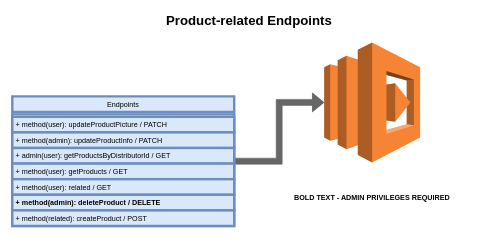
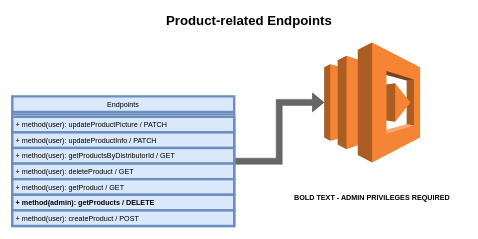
  <mxCell id="0" />
  <mxCell id="1" parent="0" />
  <mxCell id="2" style="edgeStyle=orthogonalEdgeStyle;rounded=0;orthogonalLoop=1;jettySize=auto;html=1;entryX=0;entryY=0.5;entryDx=0;entryDy=0;entryPerimeter=0;shape=flexArrow;strokeColor=#666666;fillColor=#666666;fontStyle=0" edge="1" parent="1" source="4" target="14"><mxGeometry relative="1" as="geometry"><mxPoint x="560" y="195" as="targetPoint" /></mxGeometry></mxCell>
  <mxCell id="3" value="BOLD TEXT - ADMIN PRIVILEGES REQUIRED" style="text;html=1;strokeColor=none;fillColor=none;align=center;verticalAlign=middle;whiteSpace=wrap;rounded=0;shadow=0;labelBackgroundColor=none;fontStyle=1" vertex="1" parent="1"><mxGeometry x="465" y="320" width="310" height="20" as="geometry" /></mxCell>
  <mxCell id="4" value="Endpoints" style="swimlane;fontStyle=0;align=center;verticalAlign=top;childLayout=stackLayout;horizontal=1;startSize=26;horizontalStack=0;resizeParent=1;resizeParentMax=0;resizeLast=0;collapsible=1;marginBottom=0;shadow=0;fillColor=#dae8fc;strokeColor=#6c8ebf;strokeWidth=4;labelBackgroundColor=none;" vertex="1" parent="1"><mxGeometry x="20" y="160" width="370" height="216" as="geometry"><mxRectangle x="20" y="220" width="100" height="26" as="alternateBounds" /></mxGeometry></mxCell>
  <mxCell id="5" value="" style="line;strokeWidth=4;align=left;verticalAlign=middle;spacingTop=-1;spacingLeft=3;spacingRight=3;rotatable=0;labelPosition=right;points=[];portConstraint=eastwest;fillColor=#dae8fc;strokeColor=#6c8ebf;fontStyle=0;labelBackgroundColor=#ffffff;" vertex="1" parent="4"><mxGeometry y="26" width="370" height="8" as="geometry" /></mxCell>
  <mxCell id="6" value="+ method(user): updateProductPicture / PATCH" style="text;align=left;verticalAlign=top;spacingLeft=4;spacingRight=4;overflow=hidden;rotatable=0;points=[[0,0.5],[1,0.5]];portConstraint=eastwest;fillColor=#dae8fc;strokeColor=#6c8ebf;strokeWidth=4;fontStyle=0;labelBackgroundColor=none;" vertex="1" parent="4"><mxGeometry y="34" width="370" height="26" as="geometry" /></mxCell>
- <mxCell id="7" value="+ method(admin): updateProductInfo / PATCH" style="text;align=left;verticalAlign=top;spacingLeft=4;spacingRight=4;overflow=hidden;rotatable=0;points=[[0,0.5],[1,0.5]];portConstraint=eastwest;fillColor=#dae8fc;strokeColor=#6c8ebf;strokeWidth=4;fontStyle=0;labelBackgroundColor=none;" vertex="1" parent="4"><mxGeometry y="60" width="370" height="26" as="geometry" /></mxCell>
- <mxCell id="8" value="+ admin(user): getProductsByDistributorId / GET" style="text;align=left;verticalAlign=top;spacingLeft=4;spacingRight=4;overflow=hidden;rotatable=0;points=[[0,0.5],[1,0.5]];portConstraint=eastwest;fillColor=#dae8fc;strokeColor=#6c8ebf;strokeWidth=4;fontStyle=0;labelBackgroundColor=none;" vertex="1" parent="4"><mxGeometry y="86" width="370" height="26" as="geometry" /></mxCell>
- <mxCell id="9" value="+ method(user): getProducts / GET" style="text;align=left;verticalAlign=top;spacingLeft=4;spacingRight=4;overflow=hidden;rotatable=0;points=[[0,0.5],[1,0.5]];portConstraint=eastwest;fillColor=#dae8fc;strokeColor=#6c8ebf;strokeWidth=4;fontStyle=0;labelBackgroundColor=none;" vertex="1" parent="4"><mxGeometry y="112" width="370" height="26" as="geometry" /></mxCell>
- <mxCell id="10" value="+ method(user): related / GET" style="text;align=left;verticalAlign=top;spacingLeft=4;spacingRight=4;overflow=hidden;rotatable=0;points=[[0,0.5],[1,0.5]];portConstraint=eastwest;fillColor=#dae8fc;strokeColor=#6c8ebf;strokeWidth=4;fontStyle=0;labelBackgroundColor=none;" vertex="1" parent="4"><mxGeometry y="138" width="370" height="26" as="geometry" /></mxCell>
- <mxCell id="11" value="+ method(admin): deleteProduct / DELETE" style="text;align=left;verticalAlign=top;spacingLeft=4;spacingRight=4;overflow=hidden;rotatable=0;points=[[0,0.5],[1,0.5]];portConstraint=eastwest;fillColor=#dae8fc;strokeColor=#6c8ebf;strokeWidth=4;fontStyle=1;labelBackgroundColor=none;" vertex="1" parent="4"><mxGeometry y="164" width="370" height="26" as="geometry" /></mxCell>
- <mxCell id="12" value="+ method(related): createProduct / POST" style="text;align=left;verticalAlign=top;spacingLeft=4;spacingRight=4;overflow=hidden;rotatable=0;points=[[0,0.5],[1,0.5]];portConstraint=eastwest;fillColor=#dae8fc;strokeColor=#6c8ebf;strokeWidth=4;fontStyle=0;labelBackgroundColor=none;" vertex="1" parent="4"><mxGeometry y="190" width="370" height="26" as="geometry" /></mxCell>
+ <mxCell id="7" value="+ method(user): updateProductInfo / PATCH" style="text;align=left;verticalAlign=top;spacingLeft=4;spacingRight=4;overflow=hidden;rotatable=0;points=[[0,0.5],[1,0.5]];portConstraint=eastwest;fillColor=#dae8fc;strokeColor=#6c8ebf;strokeWidth=4;fontStyle=0;labelBackgroundColor=none;" vertex="1" parent="4"><mxGeometry y="60" width="370" height="26" as="geometry" /></mxCell>
+ <mxCell id="8" value="+ method(user): getProductsByDistributorId / GET" style="text;align=left;verticalAlign=top;spacingLeft=4;spacingRight=4;overflow=hidden;rotatable=0;points=[[0,0.5],[1,0.5]];portConstraint=eastwest;fillColor=#dae8fc;strokeColor=#6c8ebf;strokeWidth=4;fontStyle=0;labelBackgroundColor=none;" vertex="1" parent="4"><mxGeometry y="86" width="370" height="26" as="geometry" /></mxCell>
+ <mxCell id="9" value="+ method(user): deleteProduct / GET" style="text;align=left;verticalAlign=top;spacingLeft=4;spacingRight=4;overflow=hidden;rotatable=0;points=[[0,0.5],[1,0.5]];portConstraint=eastwest;fillColor=#dae8fc;strokeColor=#6c8ebf;strokeWidth=4;fontStyle=0;labelBackgroundColor=none;" vertex="1" parent="4"><mxGeometry y="112" width="370" height="26" as="geometry" /></mxCell>
+ <mxCell id="10" value="+ method(user): getProduct / GET" style="text;align=left;verticalAlign=top;spacingLeft=4;spacingRight=4;overflow=hidden;rotatable=0;points=[[0,0.5],[1,0.5]];portConstraint=eastwest;fillColor=#dae8fc;strokeColor=#6c8ebf;strokeWidth=4;fontStyle=0;labelBackgroundColor=none;" vertex="1" parent="4"><mxGeometry y="138" width="370" height="26" as="geometry" /></mxCell>
+ <mxCell id="11" value="+ method(admin): getProducts / DELETE" style="text;align=left;verticalAlign=top;spacingLeft=4;spacingRight=4;overflow=hidden;rotatable=0;points=[[0,0.5],[1,0.5]];portConstraint=eastwest;fillColor=#dae8fc;strokeColor=#6c8ebf;strokeWidth=4;fontStyle=1;labelBackgroundColor=none;" vertex="1" parent="4"><mxGeometry y="164" width="370" height="26" as="geometry" /></mxCell>
+ <mxCell id="12" value="+ method(user): createProduct / POST" style="text;align=left;verticalAlign=top;spacingLeft=4;spacingRight=4;overflow=hidden;rotatable=0;points=[[0,0.5],[1,0.5]];portConstraint=eastwest;fillColor=#dae8fc;strokeColor=#6c8ebf;strokeWidth=4;fontStyle=0;labelBackgroundColor=none;" vertex="1" parent="4"><mxGeometry y="190" width="370" height="26" as="geometry" /></mxCell>
  <mxCell id="13" value="Product-related Endpoints" style="text;html=1;strokeColor=none;fillColor=none;align=center;verticalAlign=middle;whiteSpace=wrap;rounded=0;fontStyle=1;fontSize=22;" vertex="1" parent="1"><mxGeometry x="275" y="20" width="280" height="30" as="geometry" /></mxCell>
  <mxCell id="14" value="" style="outlineConnect=0;dashed=0;verticalLabelPosition=bottom;verticalAlign=top;align=center;html=1;shape=mxgraph.aws3.lambda;fillColor=#F58534;gradientColor=none;fontSize=22;" vertex="1" parent="1"><mxGeometry x="540" y="70" width="160" height="200" as="geometry" /></mxCell>
